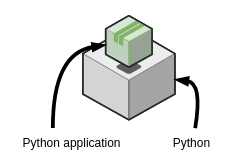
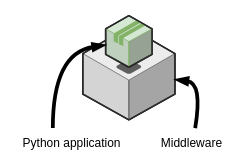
  <mxCell id="0" />
  <mxCell id="1" parent="0" />
  <mxCell id="2" value="" style="verticalLabelPosition=bottom;html=1;verticalAlign=top;strokeWidth=1;align=center;outlineConnect=0;dashed=0;outlineConnect=0;shape=mxgraph.aws3d.application_server;fillColor=#ECECEC;strokeColor=#5E5E5E;aspect=fixed;" vertex="1" parent="1"><mxGeometry x="110" y="35" width="123" height="124" as="geometry" /></mxCell>
  <mxCell id="3" value="" style="verticalLabelPosition=bottom;html=1;verticalAlign=top;strokeWidth=1;align=center;outlineConnect=0;dashed=0;outlineConnect=0;shape=mxgraph.aws3d.application;fillColor=#d5e8d4;strokeColor=#82b366;aspect=fixed;" vertex="1" parent="1"><mxGeometry x="140.5" y="20" width="62" height="68.8" as="geometry" /></mxCell>
  <mxCell id="4" value="" style="endArrow=blockThin;html=1;jumpStyle=none;arcSize=6000;strokeWidth=5;curved=1;endFill=1;" edge="1" parent="1" target="3"><mxGeometry width="50" height="50" relative="1" as="geometry"><mxPoint x="70" y="170" as="sourcePoint" /><mxPoint x="90" y="40" as="targetPoint" /><Array as="points"><mxPoint x="70" y="70" /></Array></mxGeometry></mxCell>
  <mxCell id="5" value="" style="endArrow=blockThin;html=1;jumpStyle=none;arcSize=6000;strokeWidth=5;endFill=1;curved=1;" edge="1" parent="1" target="2"><mxGeometry width="50" height="50" relative="1" as="geometry"><mxPoint x="260" y="170" as="sourcePoint" /><mxPoint x="330.5" y="69.165" as="targetPoint" /><Array as="points"><mxPoint x="270" y="110" /></Array></mxGeometry></mxCell>
  <mxCell id="6" value="&lt;font style=&quot;font-size: 16px&quot;&gt;Python application&lt;/font&gt;" style="text;html=1;align=center;verticalAlign=middle;resizable=0;points=[];autosize=1;" vertex="1" parent="1"><mxGeometry x="20" y="180" width="150" height="20" as="geometry" /></mxCell>
- <mxCell id="7" value="&lt;font style=&quot;font-size: 16px&quot;&gt;Python&lt;/font&gt;" style="text;html=1;align=center;verticalAlign=middle;resizable=0;points=[];autosize=1;" vertex="1" parent="1"><mxGeometry x="205" y="180" width="100" height="20" as="geometry" /></mxCell>
+ <mxCell id="7" value="&lt;font style=&quot;font-size: 16px&quot;&gt;Middleware&lt;/font&gt;" style="text;html=1;align=center;verticalAlign=middle;resizable=0;points=[];autosize=1;" vertex="1" parent="1"><mxGeometry x="205" y="180" width="100" height="20" as="geometry" /></mxCell>
